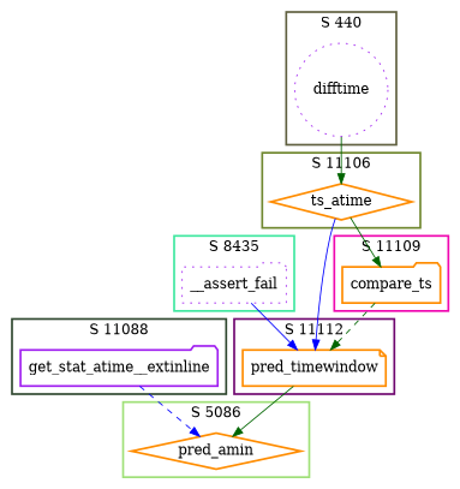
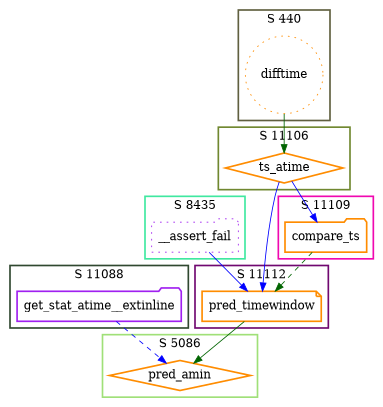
  digraph {
    node [color=darkorange shape=folder style=bold]
    edge [color=darkgreen style=solid]
    n1 [label=ts_atime shape=diamond]
    n2 [label=pred_timewindow shape=note]
    n3 [label=compare_ts]
    n4 [color=purple label=get_stat_atime__extinline]
    n5 [label=pred_amin shape=diamond]
    n6 [color=purple label=__assert_fail style=dotted]
-   n7 [color=purple label=difftime shape=circle style=dotted]
+   n7 [label=difftime shape=circle style=dotted]
    subgraph cluster_1 {
      color="#708830"
      label="S 11106"
      style=bold
      n1
    }
    subgraph cluster_2 {
      color="#700870"
      label="S 11112"
      style=bold
      n2
    }
    subgraph cluster_3 {
      color="#F008B0"
      label="S 11109"
      style=bold
      n3
    }
    subgraph cluster_4 {
      color="#304830"
      label="S 11088"
      style=bold
      n4
    }
    subgraph cluster_5 {
      color="#A0E078"
      label="S 5086"
      style=bold
      n5
    }
    subgraph cluster_6 {
      color="#40E8A0"
      label="S 8435"
      style=bold
      n6
    }
    subgraph cluster_7 {
      color="#606040"
      label="S 440"
      style=bold
      n7
    }
    n1 -> n2 [color=blue]
-   n1 -> n3
+   n1 -> n3 [color=blue]
    n2 -> n5
    n3 -> n2 [style=dashed]
    n4 -> n5 [color=blue style=dashed]
    n6 -> n2 [color=blue]
    n7 -> n1
  }
